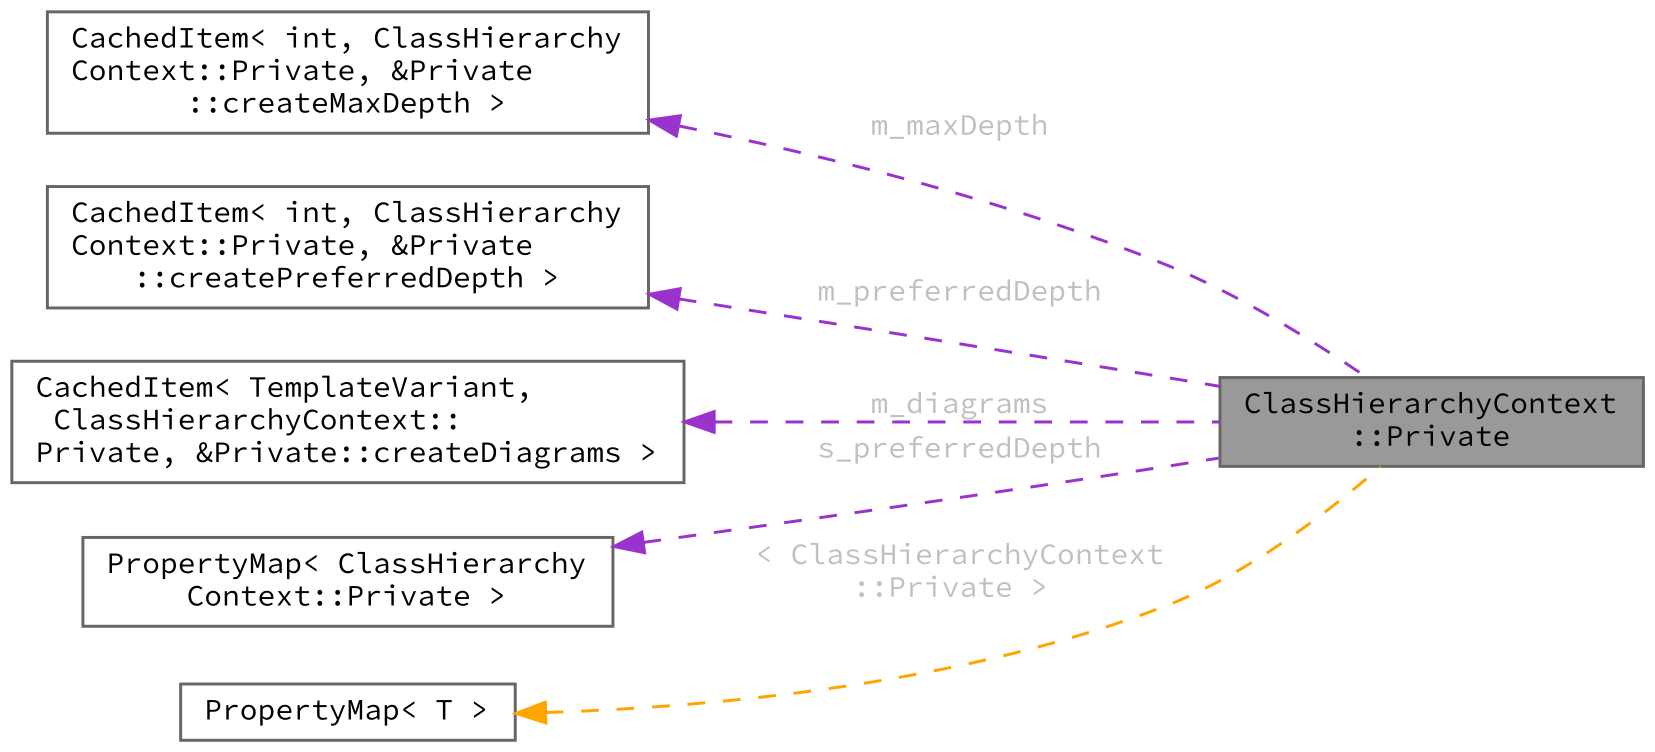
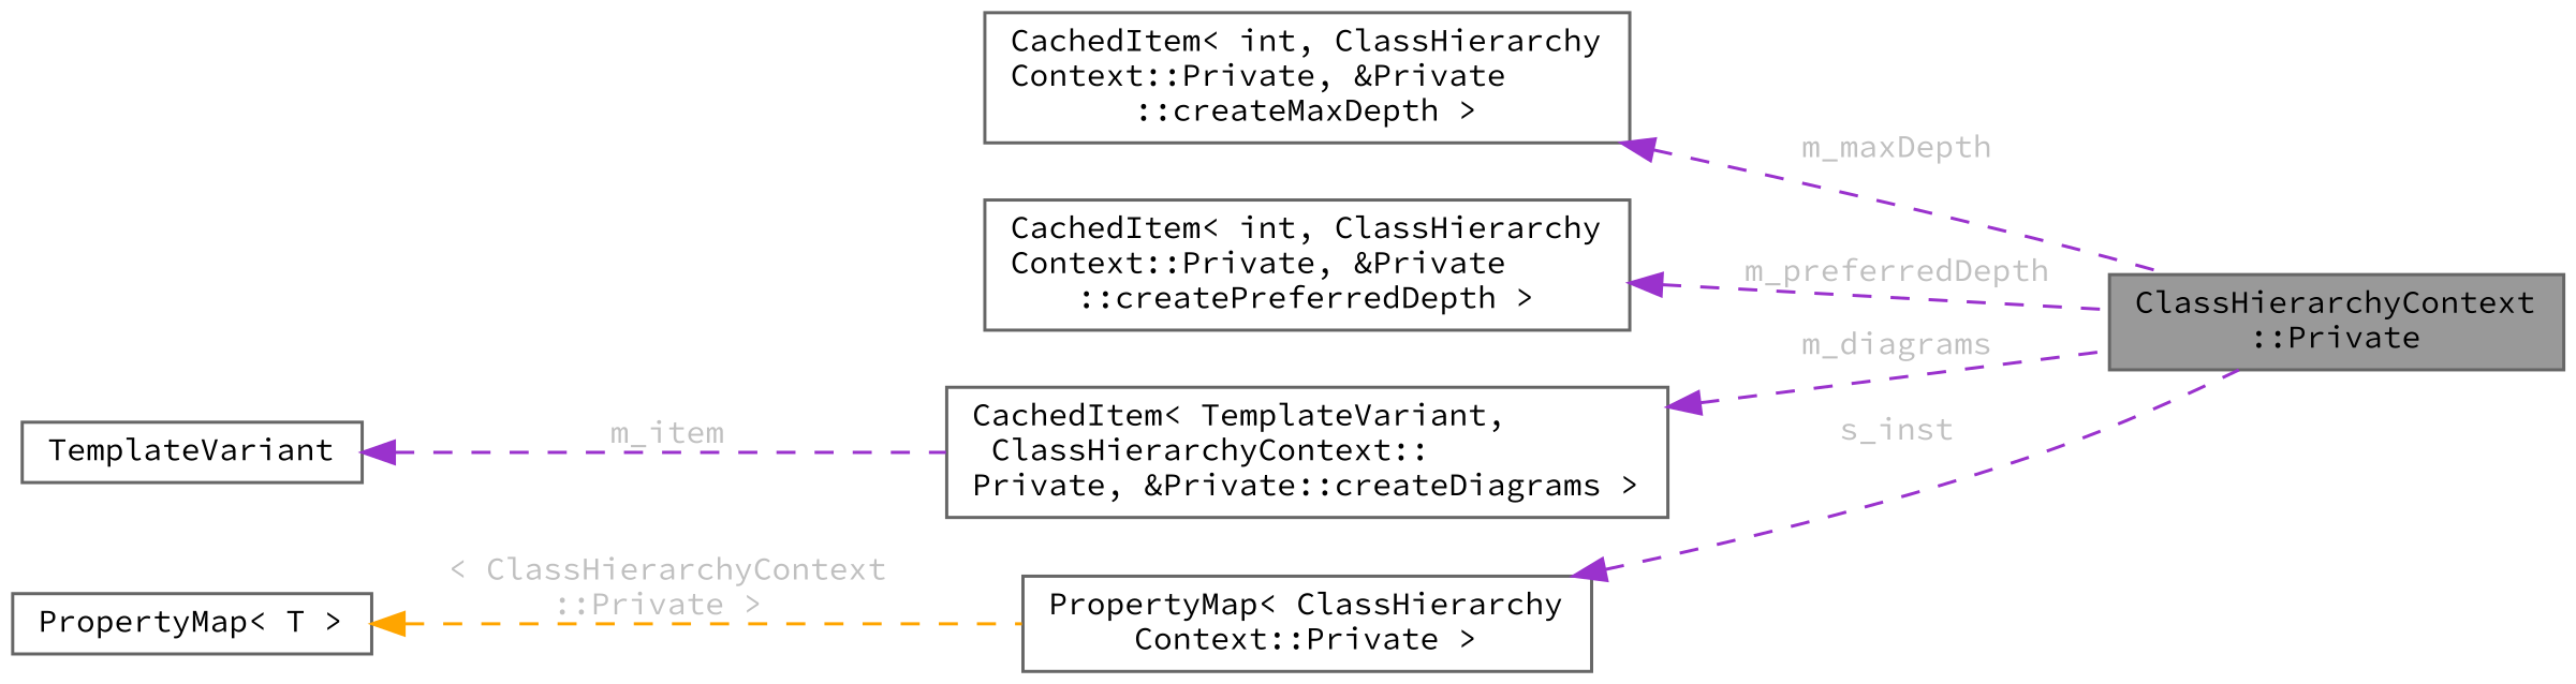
  digraph {
    fontname="Source Code Pro"
    rankdir=LR
    node [color=gray40 fillcolor=white fontname="Source Code Pro" fontsize=10 shape=box style=filled]
    edge [color=darkorchid3 dir=back fontcolor=grey fontname="Source Code Pro" fontsize=10 labelfontname=Helvetica labelfontsize=10 style=dashed]
    n1 [fillcolor=grey60 fontcolor=black height=0.2 label="ClassHierarchyContext\l::Private" width=0.4]
    n2 [height=0.2 label="CachedItem\< int, ClassHierarchy\lContext::Private, &Private\l::createMaxDepth \>" width=0.4]
    n3 [height=0.2 label="CachedItem\< int, ClassHierarchy\lContext::Private, &Private\l::createPreferredDepth \>" width=0.4]
    n4 [height=0.2 label="CachedItem\< TemplateVariant,\l ClassHierarchyContext::\lPrivate, &Private::createDiagrams \>" width=0.4]
+   n5 [height=0.2 label=TemplateVariant width=0.4]
    n6 [height=0.2 label="PropertyMap\< ClassHierarchy\lContext::Private \>" width=0.4]
    n7 [height=0.2 label="PropertyMap\< T \>" width=0.4]
    n2 -> n1 [label=" m_maxDepth"]
    n3 -> n1 [label=" m_preferredDepth"]
    n4 -> n1 [label=" m_diagrams"]
-   n6 -> n1 [label=" s_preferredDepth"]
-   n7 -> n1 [color=orange label=" \< ClassHierarchyContext\l::Private \>"]
+   n5 -> n4 [label=" m_item"]
+   n6 -> n1 [label=" s_inst"]
+   n7 -> n6 [color=orange label=" \< ClassHierarchyContext\l::Private \>"]
  }
